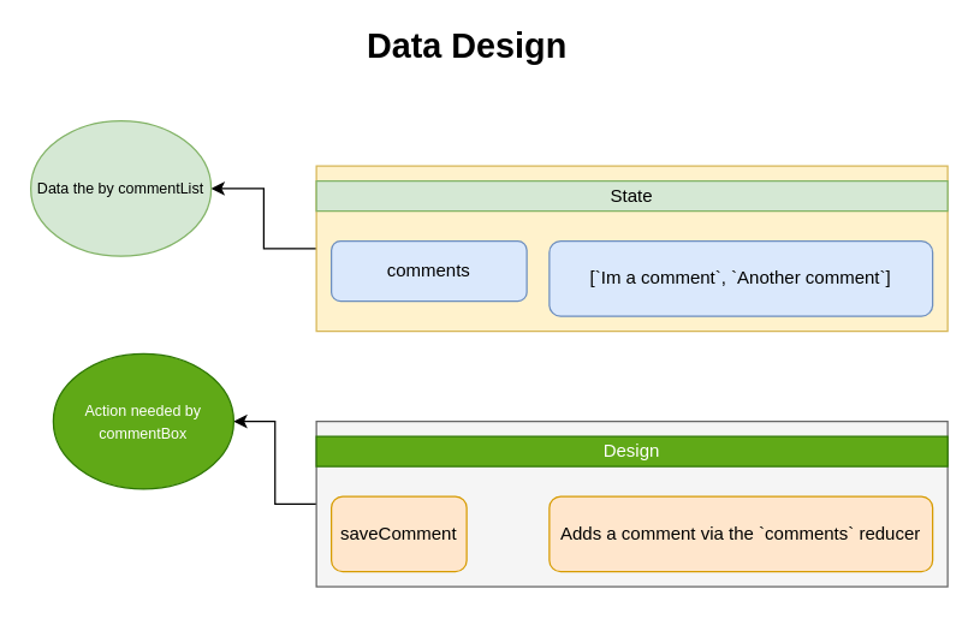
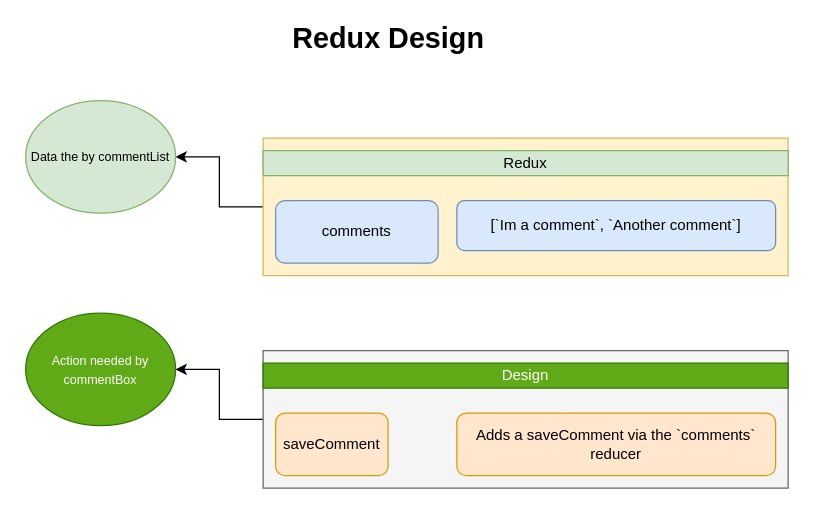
  <mxCell id="0" />
  <mxCell id="1" parent="0" />
  <mxCell id="2" value="" style="edgeStyle=orthogonalEdgeStyle;rounded=0;orthogonalLoop=1;jettySize=auto;html=1;" edge="1" parent="1" source="3" target="12"><mxGeometry relative="1" as="geometry" /></mxCell>
  <mxCell id="3" value="" style="rounded=0;whiteSpace=wrap;html=1;fillColor=#fff2cc;strokeColor=#d6b656;" vertex="1" parent="1"><mxGeometry x="210" y="110" width="420" height="110" as="geometry" /></mxCell>
- <mxCell id="4" value="comments" style="rounded=1;whiteSpace=wrap;html=1;fillColor=#dae8fc;strokeColor=#6c8ebf;" vertex="1" parent="1"><mxGeometry x="220" y="160" width="130" height="40" as="geometry" /></mxCell>
- <mxCell id="5" value="&lt;div&gt;[`Im a comment`, `Another comment`]&lt;br&gt;&lt;/div&gt;" style="rounded=1;whiteSpace=wrap;html=1;fillColor=#dae8fc;strokeColor=#6c8ebf;" vertex="1" parent="1"><mxGeometry x="365" y="160" width="255" height="50" as="geometry" /></mxCell>
- <mxCell id="6" value="State" style="rounded=0;whiteSpace=wrap;html=1;fillColor=#d5e8d4;strokeColor=#82b366;" vertex="1" parent="1"><mxGeometry x="210" y="120" width="420" height="20" as="geometry" /></mxCell>
+ <mxCell id="4" value="comments" style="rounded=1;whiteSpace=wrap;html=1;fillColor=#dae8fc;strokeColor=#6c8ebf;" vertex="1" parent="1"><mxGeometry x="220" y="160" width="130" height="50" as="geometry" /></mxCell>
+ <mxCell id="5" value="&lt;div&gt;[`Im a comment`, `Another comment`]&lt;br&gt;&lt;/div&gt;" style="rounded=1;whiteSpace=wrap;html=1;fillColor=#dae8fc;strokeColor=#6c8ebf;" vertex="1" parent="1"><mxGeometry x="365" y="160" width="255" height="40" as="geometry" /></mxCell>
+ <mxCell id="6" value="Redux" style="rounded=0;whiteSpace=wrap;html=1;fillColor=#d5e8d4;strokeColor=#82b366;" vertex="1" parent="1"><mxGeometry x="210" y="120" width="420" height="20" as="geometry" /></mxCell>
  <mxCell id="7" value="" style="edgeStyle=orthogonalEdgeStyle;rounded=0;orthogonalLoop=1;jettySize=auto;html=1;" edge="1" parent="1" source="8" target="13"><mxGeometry relative="1" as="geometry" /></mxCell>
  <mxCell id="8" value="" style="rounded=0;whiteSpace=wrap;html=1;fillColor=#f5f5f5;strokeColor=#666666;fontColor=#333333;" vertex="1" parent="1"><mxGeometry x="210" y="280" width="420" height="110" as="geometry" /></mxCell>
  <mxCell id="9" value="saveComment" style="rounded=1;whiteSpace=wrap;html=1;fillColor=#ffe6cc;strokeColor=#d79b00;" vertex="1" parent="1"><mxGeometry x="220" y="330" width="90" height="50" as="geometry" /></mxCell>
- <mxCell id="10" value="Adds a comment via the `comments` reducer" style="rounded=1;whiteSpace=wrap;html=1;fillColor=#ffe6cc;strokeColor=#d79b00;" vertex="1" parent="1"><mxGeometry x="365" y="330" width="255" height="50" as="geometry" /></mxCell>
+ <mxCell id="10" value="Adds a saveComment via the `comments` reducer" style="rounded=1;whiteSpace=wrap;html=1;fillColor=#ffe6cc;strokeColor=#d79b00;" vertex="1" parent="1"><mxGeometry x="365" y="330" width="255" height="50" as="geometry" /></mxCell>
  <mxCell id="11" value="Design" style="rounded=0;whiteSpace=wrap;html=1;fillColor=#60a917;strokeColor=#2D7600;fontColor=#ffffff;" vertex="1" parent="1"><mxGeometry x="210" y="290" width="420" height="20" as="geometry" /></mxCell>
  <mxCell id="12" value="&lt;font style=&quot;font-size: 10px&quot;&gt;Data the by commentList&lt;/font&gt;" style="ellipse;whiteSpace=wrap;html=1;rounded=0;strokeColor=#82b366;fillColor=#d5e8d4;" vertex="1" parent="1"><mxGeometry x="20" y="80" width="120" height="90" as="geometry" /></mxCell>
- <mxCell id="13" value="&lt;font style=&quot;font-size: 10px&quot; color=&quot;#FFFFFF&quot;&gt;Action needed by commentBox&lt;/font&gt;" style="ellipse;whiteSpace=wrap;html=1;rounded=0;strokeColor=#2D7600;fillColor=#60a917;fontColor=#ffffff;" vertex="1" parent="1"><mxGeometry x="35" y="235" width="120" height="90" as="geometry" /></mxCell>
- <mxCell id="14" value="&lt;font style=&quot;font-size: 23px&quot;&gt;&lt;b&gt;&lt;font style=&quot;font-size: 23px&quot;&gt;Data Design&lt;/font&gt;&lt;/b&gt;&lt;/font&gt;" style="text;html=1;align=center;verticalAlign=middle;resizable=0;points=[];autosize=1;strokeColor=none;strokeWidth=5;" vertex="1" parent="1"><mxGeometry x="225" y="20" width="170" height="20" as="geometry" /></mxCell>
+ <mxCell id="13" value="&lt;font style=&quot;font-size: 10px&quot; color=&quot;#FFFFFF&quot;&gt;Action needed by commentBox&lt;/font&gt;" style="ellipse;whiteSpace=wrap;html=1;rounded=0;strokeColor=#2D7600;fillColor=#60a917;fontColor=#ffffff;" vertex="1" parent="1"><mxGeometry x="20" y="250" width="120" height="90" as="geometry" /></mxCell>
+ <mxCell id="14" value="&lt;font style=&quot;font-size: 23px&quot;&gt;&lt;b&gt;&lt;font style=&quot;font-size: 23px&quot;&gt;Redux Design&lt;/font&gt;&lt;/b&gt;&lt;/font&gt;" style="text;html=1;align=center;verticalAlign=middle;resizable=0;points=[];autosize=1;strokeColor=none;strokeWidth=5;" vertex="1" parent="1"><mxGeometry x="225" y="20" width="170" height="20" as="geometry" /></mxCell>
